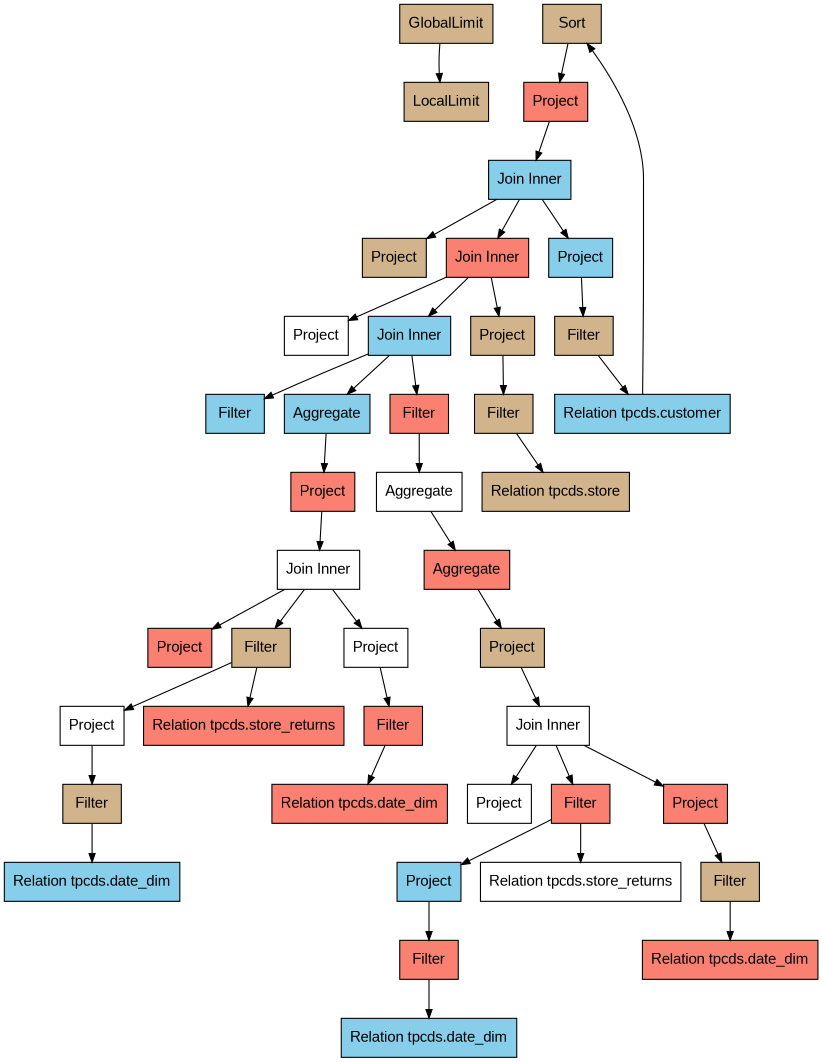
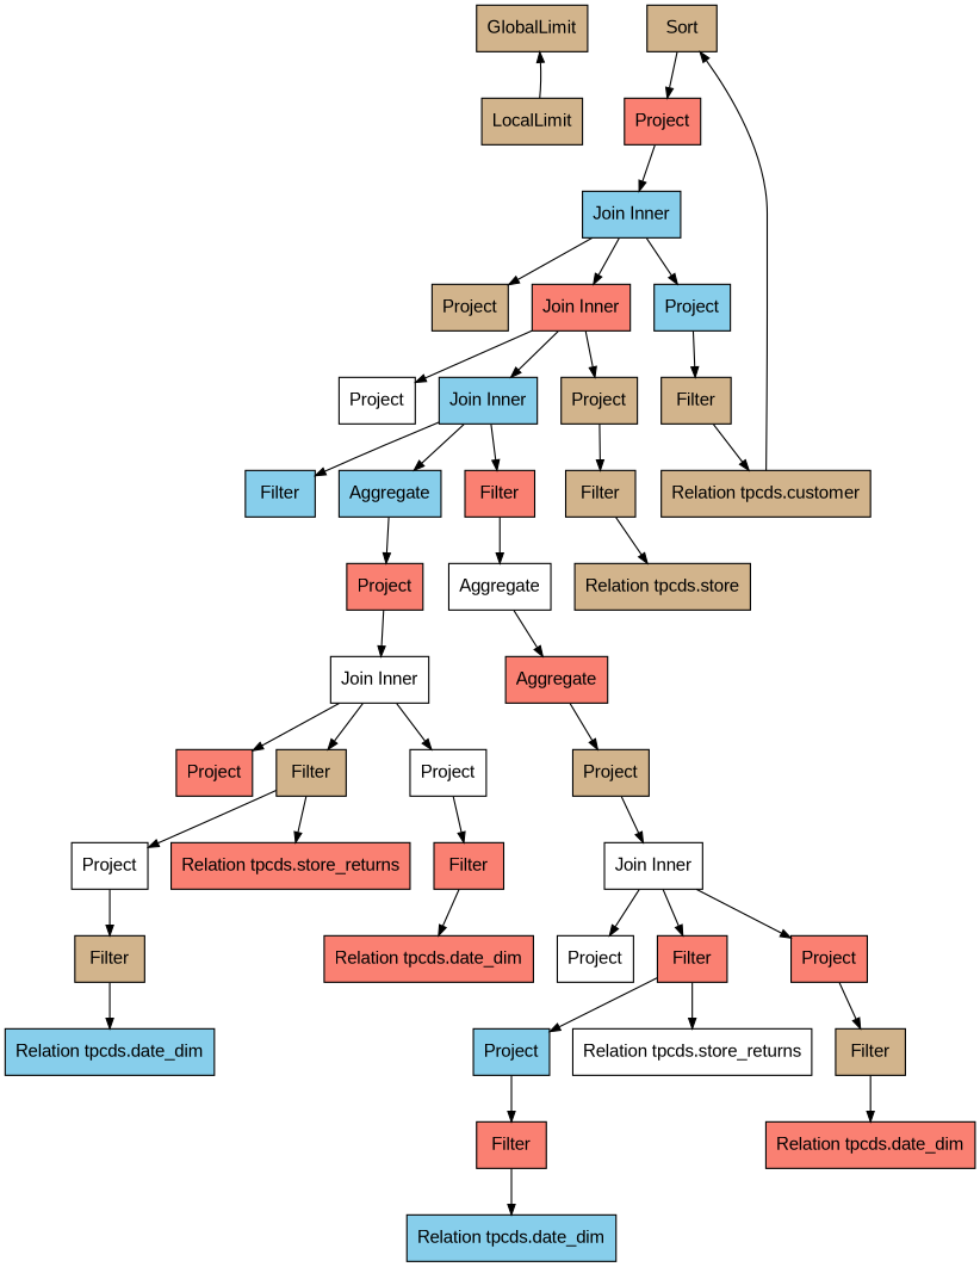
  digraph {
    rankdir=TB
    node [fillcolor=tan fontname=Arial shape=box style=filled]
    edge [arrowsize=0.8]
    n1 [label=GlobalLimit]
    n2 [label=LocalLimit]
    n3 [label=Sort]
    n4 [fillcolor=salmon label=Project]
    n5 [fillcolor=skyblue label="Join Inner"]
    n6 [label=Project]
    n7 [fillcolor=salmon label="Join Inner"]
    n8 [fillcolor=skyblue label=Project]
    n9 [fillcolor=white label=Project]
    n10 [fillcolor=skyblue label="Join Inner"]
    n11 [label=Project]
    n12 [label=Filter]
    n13 [fillcolor=skyblue label=Filter]
    n14 [fillcolor=skyblue label=Aggregate]
    n15 [fillcolor=salmon label=Filter]
    n16 [label=Filter]
    n17 [fillcolor=salmon label=Project]
    n18 [fillcolor=white label=Aggregate]
    n19 [fillcolor=white label="Join Inner"]
    n20 [fillcolor=salmon label=Project]
    n21 [label=Filter]
    n22 [fillcolor=white label=Project]
    n23 [fillcolor=white label=Project]
    n24 [fillcolor=salmon label="Relation tpcds.store_returns"]
    n25 [fillcolor=salmon label=Filter]
    n26 [label=Filter]
    n27 [fillcolor=skyblue label="Relation tpcds.date_dim"]
    n28 [fillcolor=salmon label="Relation tpcds.date_dim"]
    n29 [fillcolor=salmon label=Aggregate]
    n30 [label=Project]
    n31 [fillcolor=white label="Join Inner"]
    n32 [fillcolor=white label=Project]
    n33 [fillcolor=salmon label=Filter]
    n34 [fillcolor=salmon label=Project]
    n35 [fillcolor=skyblue label=Project]
    n36 [fillcolor=white label="Relation tpcds.store_returns"]
    n37 [label=Filter]
    n38 [fillcolor=salmon label=Filter]
    n39 [fillcolor=skyblue label="Relation tpcds.date_dim"]
    n40 [fillcolor=salmon label="Relation tpcds.date_dim"]
    n41 [label="Relation tpcds.store"]
-   n42 [fillcolor=skyblue label="Relation tpcds.customer"]
-   n1 -> n2
+   n42 [label="Relation tpcds.customer"]
+   n2 -> n1
    n3 -> n4
    n4 -> n5
    n5 -> n6
    n5 -> n7
    n5 -> n8
    n7 -> n9
    n7 -> n10
    n7 -> n11
    n8 -> n12
    n10 -> n13
    n10 -> n14
    n10 -> n15
    n11 -> n16
    n12 -> n42
    n14 -> n17
    n15 -> n18
    n16 -> n41
    n17 -> n19
    n18 -> n29
    n19 -> n20
    n19 -> n21
    n19 -> n22
    n21 -> n23
    n21 -> n24
    n22 -> n25
    n23 -> n26
    n25 -> n28
    n26 -> n27
    n29 -> n30
    n30 -> n31
    n31 -> n32
    n31 -> n33
    n31 -> n34
    n33 -> n35
    n33 -> n36
    n34 -> n37
    n35 -> n38
    n37 -> n40
    n38 -> n39
    n42 -> n3
  }
